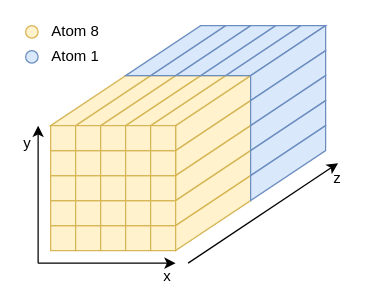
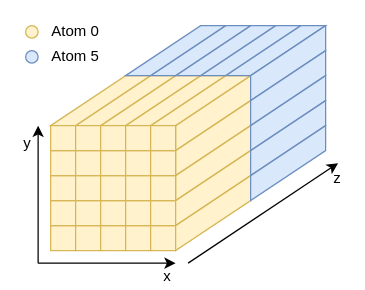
  <mxCell id="0" />
  <mxCell id="1" parent="0" />
  <mxCell id="2" value="" style="whiteSpace=wrap;html=1;aspect=fixed;fillColor=#fff2cc;strokeColor=#d6b656;" parent="1" vertex="1"><mxGeometry x="40" y="180" width="20" height="20" as="geometry" /></mxCell>
  <mxCell id="3" value="" style="whiteSpace=wrap;html=1;aspect=fixed;fillColor=#fff2cc;strokeColor=#d6b656;" parent="1" vertex="1"><mxGeometry x="60" y="180" width="20" height="20" as="geometry" /></mxCell>
  <mxCell id="4" value="" style="whiteSpace=wrap;html=1;aspect=fixed;fillColor=#fff2cc;strokeColor=#d6b656;" parent="1" vertex="1"><mxGeometry x="80" y="180" width="20" height="20" as="geometry" /></mxCell>
  <mxCell id="5" value="" style="whiteSpace=wrap;html=1;aspect=fixed;fillColor=#fff2cc;strokeColor=#d6b656;" parent="1" vertex="1"><mxGeometry x="100" y="180" width="20" height="20" as="geometry" /></mxCell>
  <mxCell id="6" value="" style="whiteSpace=wrap;html=1;aspect=fixed;fillColor=#fff2cc;strokeColor=#d6b656;" parent="1" vertex="1"><mxGeometry x="120" y="180" width="20" height="20" as="geometry" /></mxCell>
  <mxCell id="7" value="" style="whiteSpace=wrap;html=1;aspect=fixed;fillColor=#fff2cc;strokeColor=#d6b656;" parent="1" vertex="1"><mxGeometry x="40" y="160" width="20" height="20" as="geometry" /></mxCell>
  <mxCell id="8" value="" style="whiteSpace=wrap;html=1;aspect=fixed;fillColor=#fff2cc;strokeColor=#d6b656;" parent="1" vertex="1"><mxGeometry x="60" y="160" width="20" height="20" as="geometry" /></mxCell>
  <mxCell id="9" value="" style="whiteSpace=wrap;html=1;aspect=fixed;fillColor=#fff2cc;strokeColor=#d6b656;" parent="1" vertex="1"><mxGeometry x="80" y="160" width="20" height="20" as="geometry" /></mxCell>
  <mxCell id="10" value="" style="whiteSpace=wrap;html=1;aspect=fixed;fillColor=#fff2cc;strokeColor=#d6b656;" parent="1" vertex="1"><mxGeometry x="100" y="160" width="20" height="20" as="geometry" /></mxCell>
  <mxCell id="11" value="" style="whiteSpace=wrap;html=1;aspect=fixed;fillColor=#fff2cc;strokeColor=#d6b656;" parent="1" vertex="1"><mxGeometry x="120" y="160" width="20" height="20" as="geometry" /></mxCell>
  <mxCell id="12" value="" style="endArrow=classic;html=1;rounded=0;" parent="1" edge="1"><mxGeometry width="50" height="50" relative="1" as="geometry"><mxPoint x="30" y="210" as="sourcePoint" /><mxPoint x="140" y="210" as="targetPoint" /></mxGeometry></mxCell>
  <mxCell id="13" value="x" style="edgeLabel;html=1;align=center;verticalAlign=middle;resizable=0;points=[];fontSize=12;labelBackgroundColor=none;" parent="12" vertex="1" connectable="0"><mxGeometry x="0.852" y="-2" relative="1" as="geometry"><mxPoint y="8" as="offset" /></mxGeometry></mxCell>
  <mxCell id="14" value="" style="endArrow=classic;html=1;rounded=0;" parent="1" edge="1"><mxGeometry width="50" height="50" relative="1" as="geometry"><mxPoint x="30" y="210" as="sourcePoint" /><mxPoint x="30" y="100" as="targetPoint" /></mxGeometry></mxCell>
  <mxCell id="15" value="y" style="edgeLabel;html=1;align=center;verticalAlign=middle;resizable=0;points=[];fontSize=12;labelBackgroundColor=none;" parent="14" vertex="1" connectable="0"><mxGeometry x="0.852" y="-2" relative="1" as="geometry"><mxPoint x="-12" y="5" as="offset" /></mxGeometry></mxCell>
  <mxCell id="16" value="" style="endArrow=classic;html=1;rounded=0;" parent="1" edge="1"><mxGeometry width="50" height="50" relative="1" as="geometry"><mxPoint x="150" y="210" as="sourcePoint" /><mxPoint x="270" y="130" as="targetPoint" /></mxGeometry></mxCell>
  <mxCell id="17" value="z" style="edgeLabel;html=1;align=center;verticalAlign=middle;resizable=0;points=[];fontSize=12;labelBackgroundColor=none;" parent="16" vertex="1" connectable="0"><mxGeometry x="0.865" y="-1" relative="1" as="geometry"><mxPoint x="6" y="5" as="offset" /></mxGeometry></mxCell>
  <mxCell id="18" value="" style="shape=parallelogram;perimeter=parallelogramPerimeter;whiteSpace=wrap;html=1;fixedSize=1;size=40;fillColor=#fff2cc;strokeColor=#d6b656;flipV=0;flipH=1;rotation=-90;" vertex="1" parent="1"><mxGeometry x="140" y="60" width="60" height="60" as="geometry" /></mxCell>
  <mxCell id="19" value="" style="shape=parallelogram;perimeter=parallelogramPerimeter;whiteSpace=wrap;html=1;fixedSize=1;size=40;fillColor=#fff2cc;strokeColor=#d6b656;flipV=0;flipH=1;rotation=-90;" vertex="1" parent="1"><mxGeometry x="140" y="80" width="60" height="60" as="geometry" /></mxCell>
  <mxCell id="20" value="" style="shape=parallelogram;perimeter=parallelogramPerimeter;whiteSpace=wrap;html=1;fixedSize=1;size=40;fillColor=#fff2cc;strokeColor=#d6b656;flipV=0;flipH=1;rotation=-90;" vertex="1" parent="1"><mxGeometry x="140" y="100" width="60" height="60" as="geometry" /></mxCell>
  <mxCell id="21" value="" style="shape=parallelogram;perimeter=parallelogramPerimeter;whiteSpace=wrap;html=1;fixedSize=1;size=40;fillColor=#fff2cc;strokeColor=#d6b656;flipV=0;flipH=1;rotation=-90;" vertex="1" parent="1"><mxGeometry x="140" y="120" width="60" height="60" as="geometry" /></mxCell>
  <mxCell id="22" value="" style="shape=parallelogram;perimeter=parallelogramPerimeter;whiteSpace=wrap;html=1;fixedSize=1;size=40;fillColor=#fff2cc;strokeColor=#d6b656;flipV=0;flipH=1;rotation=-90;" vertex="1" parent="1"><mxGeometry x="140" y="140" width="60" height="60" as="geometry" /></mxCell>
  <mxCell id="23" value="" style="shape=parallelogram;perimeter=parallelogramPerimeter;whiteSpace=wrap;html=1;fixedSize=1;size=60;fillColor=#fff2cc;strokeColor=#d6b656;" vertex="1" parent="1"><mxGeometry x="120" y="60" width="80" height="40" as="geometry" /></mxCell>
  <mxCell id="24" value="" style="shape=parallelogram;perimeter=parallelogramPerimeter;whiteSpace=wrap;html=1;fixedSize=1;size=60;fillColor=#dae8fc;strokeColor=#6c8ebf;" vertex="1" parent="1"><mxGeometry x="180" y="20" width="80" height="40" as="geometry" /></mxCell>
  <mxCell id="25" value="" style="shape=parallelogram;perimeter=parallelogramPerimeter;whiteSpace=wrap;html=1;fixedSize=1;size=60;fillColor=#fff2cc;strokeColor=#d6b656;" vertex="1" parent="1"><mxGeometry x="100" y="60" width="80" height="40" as="geometry" /></mxCell>
  <mxCell id="26" value="" style="shape=parallelogram;perimeter=parallelogramPerimeter;whiteSpace=wrap;html=1;fixedSize=1;size=60;fillColor=#fff2cc;strokeColor=#d6b656;" vertex="1" parent="1"><mxGeometry x="80" y="60" width="80" height="40" as="geometry" /></mxCell>
  <mxCell id="27" value="" style="shape=parallelogram;perimeter=parallelogramPerimeter;whiteSpace=wrap;html=1;fixedSize=1;size=60;fillColor=#fff2cc;strokeColor=#d6b656;" vertex="1" parent="1"><mxGeometry x="60" y="60" width="80" height="40" as="geometry" /></mxCell>
  <mxCell id="28" value="" style="shape=parallelogram;perimeter=parallelogramPerimeter;whiteSpace=wrap;html=1;fixedSize=1;size=60;fillColor=#fff2cc;strokeColor=#d6b656;" vertex="1" parent="1"><mxGeometry x="40" y="60" width="80" height="40" as="geometry" /></mxCell>
  <mxCell id="29" value="" style="whiteSpace=wrap;html=1;aspect=fixed;fillColor=#fff2cc;strokeColor=#d6b656;" vertex="1" parent="1"><mxGeometry x="40" y="140" width="20" height="20" as="geometry" /></mxCell>
  <mxCell id="30" value="" style="whiteSpace=wrap;html=1;aspect=fixed;fillColor=#fff2cc;strokeColor=#d6b656;" vertex="1" parent="1"><mxGeometry x="60" y="140" width="20" height="20" as="geometry" /></mxCell>
  <mxCell id="31" value="" style="whiteSpace=wrap;html=1;aspect=fixed;fillColor=#fff2cc;strokeColor=#d6b656;" vertex="1" parent="1"><mxGeometry x="80" y="140" width="20" height="20" as="geometry" /></mxCell>
  <mxCell id="32" value="" style="whiteSpace=wrap;html=1;aspect=fixed;fillColor=#fff2cc;strokeColor=#d6b656;" vertex="1" parent="1"><mxGeometry x="100" y="140" width="20" height="20" as="geometry" /></mxCell>
  <mxCell id="33" value="" style="whiteSpace=wrap;html=1;aspect=fixed;fillColor=#fff2cc;strokeColor=#d6b656;" vertex="1" parent="1"><mxGeometry x="120" y="140" width="20" height="20" as="geometry" /></mxCell>
  <mxCell id="34" value="" style="whiteSpace=wrap;html=1;aspect=fixed;fillColor=#fff2cc;strokeColor=#d6b656;" vertex="1" parent="1"><mxGeometry x="40" y="120" width="20" height="20" as="geometry" /></mxCell>
  <mxCell id="35" value="" style="whiteSpace=wrap;html=1;aspect=fixed;fillColor=#fff2cc;strokeColor=#d6b656;" vertex="1" parent="1"><mxGeometry x="60" y="120" width="20" height="20" as="geometry" /></mxCell>
  <mxCell id="36" value="" style="whiteSpace=wrap;html=1;aspect=fixed;fillColor=#fff2cc;strokeColor=#d6b656;" vertex="1" parent="1"><mxGeometry x="80" y="120" width="20" height="20" as="geometry" /></mxCell>
  <mxCell id="37" value="" style="whiteSpace=wrap;html=1;aspect=fixed;fillColor=#fff2cc;strokeColor=#d6b656;" vertex="1" parent="1"><mxGeometry x="100" y="120" width="20" height="20" as="geometry" /></mxCell>
  <mxCell id="38" value="" style="whiteSpace=wrap;html=1;aspect=fixed;fillColor=#fff2cc;strokeColor=#d6b656;" vertex="1" parent="1"><mxGeometry x="120" y="120" width="20" height="20" as="geometry" /></mxCell>
  <mxCell id="39" value="" style="whiteSpace=wrap;html=1;aspect=fixed;fillColor=#fff2cc;strokeColor=#d6b656;" vertex="1" parent="1"><mxGeometry x="40" y="100" width="20" height="20" as="geometry" /></mxCell>
  <mxCell id="40" value="" style="whiteSpace=wrap;html=1;aspect=fixed;fillColor=#fff2cc;strokeColor=#d6b656;" vertex="1" parent="1"><mxGeometry x="60" y="100" width="20" height="20" as="geometry" /></mxCell>
  <mxCell id="41" value="" style="whiteSpace=wrap;html=1;aspect=fixed;fillColor=#fff2cc;strokeColor=#d6b656;" vertex="1" parent="1"><mxGeometry x="80" y="100" width="20" height="20" as="geometry" /></mxCell>
  <mxCell id="42" value="" style="whiteSpace=wrap;html=1;aspect=fixed;fillColor=#fff2cc;strokeColor=#d6b656;" vertex="1" parent="1"><mxGeometry x="100" y="100" width="20" height="20" as="geometry" /></mxCell>
  <mxCell id="43" value="" style="whiteSpace=wrap;html=1;aspect=fixed;fillColor=#fff2cc;strokeColor=#d6b656;" vertex="1" parent="1"><mxGeometry x="120" y="100" width="20" height="20" as="geometry" /></mxCell>
  <mxCell id="44" value="" style="shape=parallelogram;perimeter=parallelogramPerimeter;whiteSpace=wrap;html=1;fixedSize=1;size=60;fillColor=#dae8fc;strokeColor=#6c8ebf;" vertex="1" parent="1"><mxGeometry x="160" y="20" width="80" height="40" as="geometry" /></mxCell>
  <mxCell id="45" value="" style="shape=parallelogram;perimeter=parallelogramPerimeter;whiteSpace=wrap;html=1;fixedSize=1;size=60;fillColor=#dae8fc;strokeColor=#6c8ebf;" vertex="1" parent="1"><mxGeometry x="140" y="20" width="80" height="40" as="geometry" /></mxCell>
  <mxCell id="46" value="" style="shape=parallelogram;perimeter=parallelogramPerimeter;whiteSpace=wrap;html=1;fixedSize=1;size=60;fillColor=#dae8fc;strokeColor=#6c8ebf;" vertex="1" parent="1"><mxGeometry x="120" y="20" width="80" height="40" as="geometry" /></mxCell>
  <mxCell id="47" value="" style="shape=parallelogram;perimeter=parallelogramPerimeter;whiteSpace=wrap;html=1;fixedSize=1;size=60;fillColor=#dae8fc;strokeColor=#6c8ebf;" vertex="1" parent="1"><mxGeometry x="100" y="20" width="80" height="40" as="geometry" /></mxCell>
  <mxCell id="48" value="" style="shape=parallelogram;perimeter=parallelogramPerimeter;whiteSpace=wrap;html=1;fixedSize=1;size=40;fillColor=#dae8fc;strokeColor=#6c8ebf;flipV=0;flipH=1;rotation=-90;" vertex="1" parent="1"><mxGeometry x="200" y="20" width="60" height="60" as="geometry" /></mxCell>
  <mxCell id="49" value="" style="shape=parallelogram;perimeter=parallelogramPerimeter;whiteSpace=wrap;html=1;fixedSize=1;size=40;fillColor=#dae8fc;strokeColor=#6c8ebf;flipV=0;flipH=1;rotation=-90;" vertex="1" parent="1"><mxGeometry x="200" y="40" width="60" height="60" as="geometry" /></mxCell>
  <mxCell id="50" value="" style="shape=parallelogram;perimeter=parallelogramPerimeter;whiteSpace=wrap;html=1;fixedSize=1;size=40;fillColor=#dae8fc;strokeColor=#6c8ebf;flipV=0;flipH=1;rotation=-90;" vertex="1" parent="1"><mxGeometry x="200" y="60" width="60" height="60" as="geometry" /></mxCell>
  <mxCell id="51" value="" style="shape=parallelogram;perimeter=parallelogramPerimeter;whiteSpace=wrap;html=1;fixedSize=1;size=40;fillColor=#dae8fc;strokeColor=#6c8ebf;flipV=0;flipH=1;rotation=-90;" vertex="1" parent="1"><mxGeometry x="200" y="80" width="60" height="60" as="geometry" /></mxCell>
  <mxCell id="52" value="" style="shape=parallelogram;perimeter=parallelogramPerimeter;whiteSpace=wrap;html=1;fixedSize=1;size=40;fillColor=#dae8fc;strokeColor=#6c8ebf;flipV=0;flipH=1;rotation=-90;" vertex="1" parent="1"><mxGeometry x="200" y="100" width="60" height="60" as="geometry" /></mxCell>
- <mxCell id="53" value="Atom 8" style="text;html=1;strokeColor=none;fillColor=none;align=center;verticalAlign=middle;whiteSpace=wrap;rounded=0;" parent="1" vertex="1"><mxGeometry x="30" y="20" width="60" height="10" as="geometry" /></mxCell>
+ <mxCell id="53" value="Atom 0" style="text;html=1;strokeColor=none;fillColor=none;align=center;verticalAlign=middle;whiteSpace=wrap;rounded=0;" parent="1" vertex="1"><mxGeometry x="30" y="20" width="60" height="10" as="geometry" /></mxCell>
  <mxCell id="54" value="" style="ellipse;whiteSpace=wrap;html=1;aspect=fixed;fillColor=#fff2cc;strokeColor=#d6b656;" parent="1" vertex="1"><mxGeometry x="20" y="20" width="10" height="10" as="geometry" /></mxCell>
  <mxCell id="55" value="" style="ellipse;whiteSpace=wrap;html=1;aspect=fixed;fillColor=#dae8fc;strokeColor=#6c8ebf;" parent="1" vertex="1"><mxGeometry x="20" y="40" width="10" height="10" as="geometry" /></mxCell>
- <mxCell id="56" value="Atom 1" style="text;html=1;strokeColor=none;fillColor=none;align=center;verticalAlign=middle;whiteSpace=wrap;rounded=0;" parent="1" vertex="1"><mxGeometry x="30" y="40" width="60" height="10" as="geometry" /></mxCell>
+ <mxCell id="56" value="Atom 5" style="text;html=1;strokeColor=none;fillColor=none;align=center;verticalAlign=middle;whiteSpace=wrap;rounded=0;" parent="1" vertex="1"><mxGeometry x="30" y="40" width="60" height="10" as="geometry" /></mxCell>
